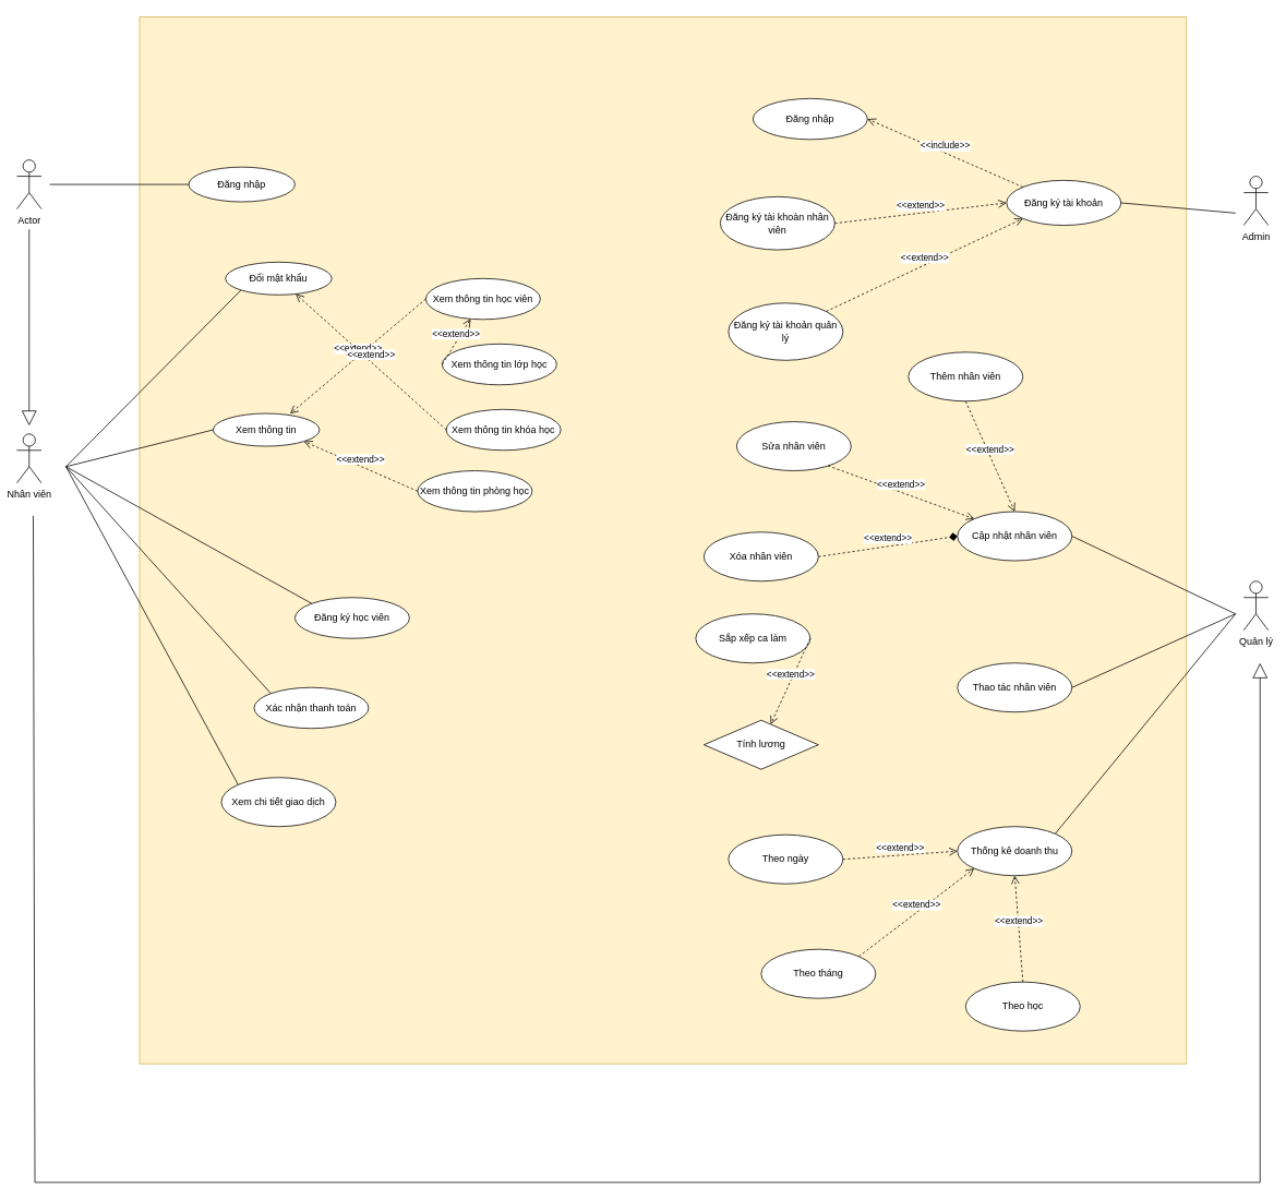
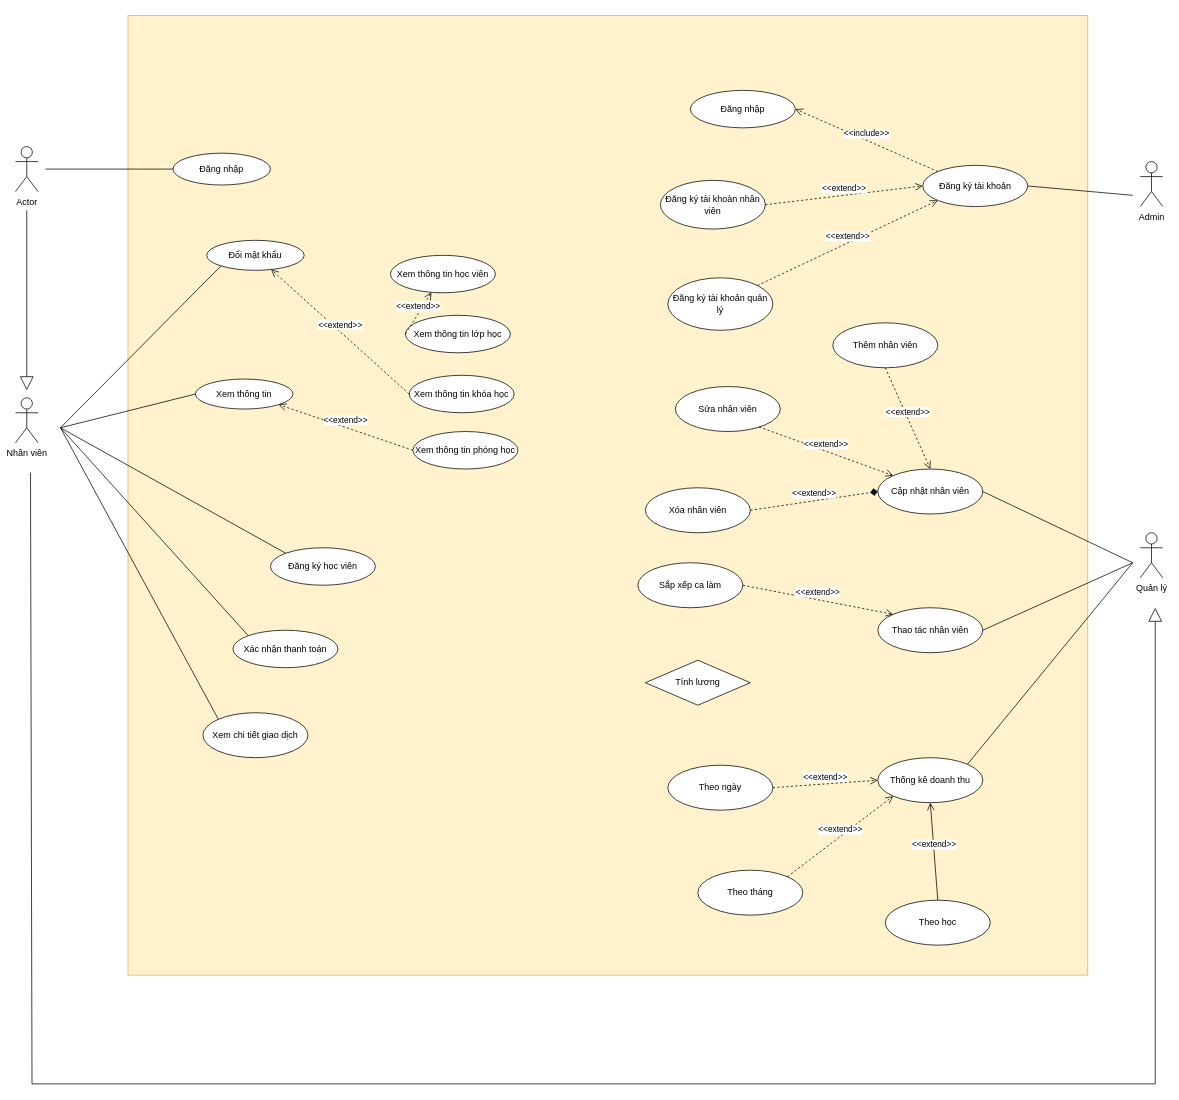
  <mxCell id="0" />
  <mxCell id="1" parent="0" />
  <mxCell id="2" value="" style="whiteSpace=wrap;html=1;aspect=fixed;fillColor=#fff2cc;strokeColor=#d6b656;" parent="1" vertex="1"><mxGeometry x="170" y="20" width="1280" height="1280" as="geometry" /></mxCell>
  <mxCell id="3" value="Actor" style="shape=umlActor;verticalLabelPosition=bottom;verticalAlign=top;html=1;" parent="1" vertex="1"><mxGeometry x="20" y="195" width="30" height="60" as="geometry" /></mxCell>
  <mxCell id="4" value="Đăng nhập" style="ellipse;whiteSpace=wrap;html=1;" parent="1" vertex="1"><mxGeometry x="230" y="203.75" width="130" height="42.5" as="geometry" /></mxCell>
  <mxCell id="5" value="Nhân viên" style="shape=umlActor;verticalLabelPosition=bottom;verticalAlign=top;html=1;outlineConnect=0;" parent="1" vertex="1"><mxGeometry x="20" y="530" width="30" height="60" as="geometry" /></mxCell>
  <mxCell id="6" value="" style="endArrow=block;endSize=16;endFill=0;html=1;rounded=0;" parent="1" edge="1"><mxGeometry width="160" relative="1" as="geometry"><mxPoint x="35" y="280" as="sourcePoint" /><mxPoint x="35" y="520" as="targetPoint" /></mxGeometry></mxCell>
  <mxCell id="7" value="Đổi mật khẩu" style="ellipse;whiteSpace=wrap;html=1;" parent="1" vertex="1"><mxGeometry x="275" y="320" width="130" height="40" as="geometry" /></mxCell>
  <mxCell id="8" value="" style="endArrow=none;html=1;rounded=0;entryX=0;entryY=1;entryDx=0;entryDy=0;" parent="1" target="7" edge="1"><mxGeometry width="50" height="50" relative="1" as="geometry"><mxPoint x="80" y="570" as="sourcePoint" /><mxPoint x="170" y="510" as="targetPoint" /></mxGeometry></mxCell>
  <mxCell id="9" value="Xem thông tin" style="ellipse;whiteSpace=wrap;html=1;" parent="1" vertex="1"><mxGeometry x="260" y="505" width="130" height="40" as="geometry" /></mxCell>
  <mxCell id="10" value="" style="endArrow=none;html=1;rounded=0;entryX=0;entryY=0.5;entryDx=0;entryDy=0;" parent="1" target="9" edge="1"><mxGeometry relative="1" as="geometry"><mxPoint x="80" y="570" as="sourcePoint" /><mxPoint x="320" y="610" as="targetPoint" /></mxGeometry></mxCell>
  <mxCell id="11" value="Xem thông tin học viên" style="ellipse;whiteSpace=wrap;html=1;" parent="1" vertex="1"><mxGeometry x="520" y="340" width="140" height="50" as="geometry" /></mxCell>
  <mxCell id="12" value="Xem thông tin khóa học" style="ellipse;whiteSpace=wrap;html=1;" parent="1" vertex="1"><mxGeometry x="545" y="500" width="140" height="50" as="geometry" /></mxCell>
  <mxCell id="13" value="Xem thông tin lớp học" style="ellipse;whiteSpace=wrap;html=1;" parent="1" vertex="1"><mxGeometry x="540" y="420" width="140" height="50" as="geometry" /></mxCell>
- <mxCell id="14" value="Xem thông tin phòng học" style="ellipse;whiteSpace=wrap;html=1;" parent="1" vertex="1"><mxGeometry x="510" y="575" width="140" height="50" as="geometry" /></mxCell>
- <mxCell id="15" value="&amp;lt;&amp;lt;extend&amp;gt;&amp;gt;" style="html=1;verticalAlign=bottom;endArrow=open;dashed=1;endSize=8;curved=0;rounded=0;entryX=0.723;entryY=0.006;entryDx=0;entryDy=0;exitX=0;exitY=0.5;exitDx=0;exitDy=0;entryPerimeter=0;" parent="1" source="11" target="9" edge="1"><mxGeometry relative="1" as="geometry"><mxPoint x="560" y="490" as="sourcePoint" /><mxPoint x="480" y="490" as="targetPoint" /></mxGeometry></mxCell>
+ <mxCell id="14" value="Xem thông tin phòng học" style="ellipse;whiteSpace=wrap;html=1;" parent="1" vertex="1"><mxGeometry x="550" y="575" width="140" height="50" as="geometry" /></mxCell>
  <mxCell id="16" value="&amp;lt;&amp;lt;extend&amp;gt;&amp;gt;" style="html=1;verticalAlign=bottom;endArrow=open;dashed=1;endSize=8;curved=0;rounded=0;exitX=0;exitY=0.5;exitDx=0;exitDy=0;" parent="1" source="13" target="11" edge="1"><mxGeometry relative="1" as="geometry"><mxPoint x="530" y="375" as="sourcePoint" /><mxPoint x="400" y="500" as="targetPoint" /></mxGeometry></mxCell>
  <mxCell id="17" value="&amp;lt;&amp;lt;extend&amp;gt;&amp;gt;" style="html=1;verticalAlign=bottom;endArrow=open;dashed=1;endSize=8;curved=0;rounded=0;exitX=0;exitY=0.5;exitDx=0;exitDy=0;" parent="1" source="12" target="7" edge="1"><mxGeometry relative="1" as="geometry"><mxPoint x="470" y="520" as="sourcePoint" /><mxPoint x="340" y="655" as="targetPoint" /></mxGeometry></mxCell>
  <mxCell id="18" value="&amp;lt;&amp;lt;extend&amp;gt;&amp;gt;" style="html=1;verticalAlign=bottom;endArrow=open;dashed=1;endSize=8;curved=0;rounded=0;entryX=1;entryY=1;entryDx=0;entryDy=0;exitX=0;exitY=0.5;exitDx=0;exitDy=0;" parent="1" source="14" target="9" edge="1"><mxGeometry relative="1" as="geometry"><mxPoint x="440" y="550" as="sourcePoint" /><mxPoint x="310" y="685" as="targetPoint" /></mxGeometry></mxCell>
  <mxCell id="19" value="Đăng ký học viên" style="ellipse;whiteSpace=wrap;html=1;" parent="1" vertex="1"><mxGeometry x="360" y="730" width="140" height="50" as="geometry" /></mxCell>
  <mxCell id="20" value="" style="endArrow=none;html=1;rounded=0;entryX=0;entryY=0;entryDx=0;entryDy=0;" parent="1" target="19" edge="1"><mxGeometry relative="1" as="geometry"><mxPoint x="80" y="570" as="sourcePoint" /><mxPoint x="340" y="710" as="targetPoint" /></mxGeometry></mxCell>
  <mxCell id="21" value="Xác nhận thanh toán" style="ellipse;whiteSpace=wrap;html=1;" parent="1" vertex="1"><mxGeometry x="310" y="840" width="140" height="50" as="geometry" /></mxCell>
  <mxCell id="22" value="" style="endArrow=none;html=1;rounded=0;entryX=0;entryY=0;entryDx=0;entryDy=0;" parent="1" target="21" edge="1"><mxGeometry width="50" height="50" relative="1" as="geometry"><mxPoint x="80" y="570" as="sourcePoint" /><mxPoint x="250" y="780" as="targetPoint" /></mxGeometry></mxCell>
  <mxCell id="23" value="Quản lý" style="shape=umlActor;verticalLabelPosition=bottom;verticalAlign=top;html=1;outlineConnect=0;" vertex="1" parent="1"><mxGeometry x="1520" y="710" width="30" height="60" as="geometry" /></mxCell>
  <mxCell id="24" value="" style="endArrow=block;endSize=16;endFill=0;html=1;rounded=0;" edge="1" parent="1"><mxGeometry width="160" relative="1" as="geometry"><mxPoint x="40" y="630" as="sourcePoint" /><mxPoint x="1540" y="810" as="targetPoint" /><Array as="points"><mxPoint x="42" y="1445" /><mxPoint x="1540" y="1445" /></Array></mxGeometry></mxCell>
  <mxCell id="25" value="Admin" style="shape=umlActor;verticalLabelPosition=bottom;verticalAlign=top;html=1;outlineConnect=0;" vertex="1" parent="1"><mxGeometry x="1520" y="215" width="30" height="60" as="geometry" /></mxCell>
  <mxCell id="26" value="Đăng ký tài khoản" style="ellipse;whiteSpace=wrap;html=1;" vertex="1" parent="1"><mxGeometry x="1230" y="220" width="140" height="55" as="geometry" /></mxCell>
  <mxCell id="27" value="Đăng ký tài khoàn nhân viên" style="ellipse;whiteSpace=wrap;html=1;" vertex="1" parent="1"><mxGeometry x="880" y="240" width="140" height="65" as="geometry" /></mxCell>
  <mxCell id="28" value="Đăng ký tài khoản quản lý" style="ellipse;whiteSpace=wrap;html=1;" vertex="1" parent="1"><mxGeometry x="890" y="370" width="140" height="70" as="geometry" /></mxCell>
  <mxCell id="29" value="Đăng nhập" style="ellipse;whiteSpace=wrap;html=1;" vertex="1" parent="1"><mxGeometry x="920" y="120" width="140" height="50" as="geometry" /></mxCell>
  <mxCell id="30" value="&amp;lt;&amp;lt;extend&amp;gt;&amp;gt;" style="html=1;verticalAlign=bottom;endArrow=open;dashed=1;endSize=8;curved=0;rounded=0;exitX=1;exitY=0.5;exitDx=0;exitDy=0;entryX=0;entryY=0.5;entryDx=0;entryDy=0;" edge="1" parent="1" source="27" target="26"><mxGeometry relative="1" as="geometry"><mxPoint x="1210" y="420" as="sourcePoint" /><mxPoint x="1130" y="420" as="targetPoint" /></mxGeometry></mxCell>
  <mxCell id="31" value="&amp;lt;&amp;lt;extend&amp;gt;&amp;gt;" style="html=1;verticalAlign=bottom;endArrow=open;dashed=1;endSize=8;curved=0;rounded=0;entryX=0;entryY=1;entryDx=0;entryDy=0;exitX=1;exitY=0;exitDx=0;exitDy=0;" edge="1" parent="1" source="28" target="26"><mxGeometry relative="1" as="geometry"><mxPoint x="1170" y="350" as="sourcePoint" /><mxPoint x="1100" y="455" as="targetPoint" /></mxGeometry></mxCell>
  <mxCell id="32" value="&amp;lt;&amp;lt;include&amp;gt;&amp;gt;" style="html=1;verticalAlign=bottom;endArrow=open;dashed=1;endSize=8;curved=0;rounded=0;entryX=1;entryY=0.5;entryDx=0;entryDy=0;exitX=0;exitY=0;exitDx=0;exitDy=0;" edge="1" parent="1" source="26" target="29"><mxGeometry relative="1" as="geometry"><mxPoint x="1260" y="240" as="sourcePoint" /><mxPoint x="1180" y="240" as="targetPoint" /></mxGeometry></mxCell>
  <mxCell id="33" value="Cập nhật nhân viên" style="ellipse;whiteSpace=wrap;html=1;" vertex="1" parent="1"><mxGeometry x="1170" y="625" width="140" height="60" as="geometry" /></mxCell>
  <mxCell id="34" value="Thêm nhân viên" style="ellipse;whiteSpace=wrap;html=1;" vertex="1" parent="1"><mxGeometry x="1110" y="430" width="140" height="60" as="geometry" /></mxCell>
  <mxCell id="35" value="Sửa nhân viên" style="ellipse;whiteSpace=wrap;html=1;" vertex="1" parent="1"><mxGeometry x="900" y="515" width="140" height="60" as="geometry" /></mxCell>
  <mxCell id="36" value="Xóa nhân viên" style="ellipse;whiteSpace=wrap;html=1;" vertex="1" parent="1"><mxGeometry x="860" y="650" width="140" height="60" as="geometry" /></mxCell>
  <mxCell id="37" value="" style="endArrow=none;html=1;rounded=0;exitX=1;exitY=0.5;exitDx=0;exitDy=0;" edge="1" parent="1" source="33"><mxGeometry width="50" height="50" relative="1" as="geometry"><mxPoint x="1300" y="900" as="sourcePoint" /><mxPoint x="1510" y="750" as="targetPoint" /></mxGeometry></mxCell>
  <mxCell id="38" value="" style="endArrow=none;html=1;rounded=0;exitX=1;exitY=0.5;exitDx=0;exitDy=0;" edge="1" parent="1" source="26"><mxGeometry width="50" height="50" relative="1" as="geometry"><mxPoint x="1300" y="450" as="sourcePoint" /><mxPoint x="1510" y="260" as="targetPoint" /></mxGeometry></mxCell>
  <mxCell id="39" value="" style="endArrow=none;html=1;rounded=0;entryX=0;entryY=0.5;entryDx=0;entryDy=0;" edge="1" parent="1" target="4"><mxGeometry width="50" height="50" relative="1" as="geometry"><mxPoint x="60" y="225" as="sourcePoint" /><mxPoint x="850" y="440" as="targetPoint" /></mxGeometry></mxCell>
  <mxCell id="40" value="&amp;lt;&amp;lt;extend&amp;gt;&amp;gt;" style="html=1;verticalAlign=bottom;endArrow=diamond;dashed=1;endSize=8;curved=0;rounded=0;entryX=0;entryY=0.5;entryDx=0;entryDy=0;exitX=1;exitY=0.5;exitDx=0;exitDy=0;" edge="1" parent="1" source="36" target="33"><mxGeometry relative="1" as="geometry"><mxPoint x="1150" y="780" as="sourcePoint" /><mxPoint x="1070" y="780" as="targetPoint" /></mxGeometry></mxCell>
  <mxCell id="41" value="&amp;lt;&amp;lt;extend&amp;gt;&amp;gt;" style="html=1;verticalAlign=bottom;endArrow=open;dashed=1;endSize=8;curved=0;rounded=0;entryX=0;entryY=0;entryDx=0;entryDy=0;exitX=0.797;exitY=0.898;exitDx=0;exitDy=0;exitPerimeter=0;" edge="1" parent="1" source="35" target="33"><mxGeometry relative="1" as="geometry"><mxPoint x="1030" y="800" as="sourcePoint" /><mxPoint x="1155" y="765" as="targetPoint" /></mxGeometry></mxCell>
  <mxCell id="42" value="&amp;lt;&amp;lt;extend&amp;gt;&amp;gt;" style="html=1;verticalAlign=bottom;endArrow=open;dashed=1;endSize=8;curved=0;rounded=0;entryX=0.5;entryY=0;entryDx=0;entryDy=0;exitX=0.5;exitY=1;exitDx=0;exitDy=0;" edge="1" parent="1" source="34" target="33"><mxGeometry relative="1" as="geometry"><mxPoint x="1040" y="810" as="sourcePoint" /><mxPoint x="1165" y="775" as="targetPoint" /></mxGeometry></mxCell>
  <mxCell id="43" value="Thao tác nhân viên" style="ellipse;whiteSpace=wrap;html=1;" vertex="1" parent="1"><mxGeometry x="1170" y="810" width="140" height="60" as="geometry" /></mxCell>
  <mxCell id="44" value="" style="endArrow=none;html=1;rounded=0;exitX=1;exitY=0.5;exitDx=0;exitDy=0;" edge="1" parent="1" source="43"><mxGeometry width="50" height="50" relative="1" as="geometry"><mxPoint x="1300" y="950" as="sourcePoint" /><mxPoint x="1510" y="750" as="targetPoint" /></mxGeometry></mxCell>
  <mxCell id="45" value="Tính lương" style="rhombus;whiteSpace=wrap;html=1;" vertex="1" parent="1"><mxGeometry x="860" y="880" width="140" height="60" as="geometry" /></mxCell>
  <mxCell id="46" value="Sắp xếp ca làm" style="ellipse;whiteSpace=wrap;html=1;" vertex="1" parent="1"><mxGeometry x="850" y="750" width="140" height="60" as="geometry" /></mxCell>
- <mxCell id="47" value="&amp;lt;&amp;lt;extend&amp;gt;&amp;gt;" style="html=1;verticalAlign=bottom;endArrow=open;dashed=1;endSize=8;curved=0;rounded=0;exitX=1;exitY=0.5;exitDx=0;exitDy=0;" edge="1" parent="1" source="46" target="45"><mxGeometry relative="1" as="geometry"><mxPoint x="1040" y="800" as="sourcePoint" /><mxPoint x="1165" y="790" as="targetPoint" /></mxGeometry></mxCell>
+ <mxCell id="47" value="&amp;lt;&amp;lt;extend&amp;gt;&amp;gt;" style="html=1;verticalAlign=bottom;endArrow=open;dashed=1;endSize=8;curved=0;rounded=0;entryX=0;entryY=0;entryDx=0;entryDy=0;exitX=1;exitY=0.5;exitDx=0;exitDy=0;" edge="1" parent="1" source="46" target="43"><mxGeometry relative="1" as="geometry"><mxPoint x="1040" y="800" as="sourcePoint" /><mxPoint x="1165" y="790" as="targetPoint" /></mxGeometry></mxCell>
  <mxCell id="48" value="Xem chi tiết giao dịch" style="ellipse;whiteSpace=wrap;html=1;" vertex="1" parent="1"><mxGeometry x="270" y="950" width="140" height="60" as="geometry" /></mxCell>
  <mxCell id="49" value="" style="endArrow=none;html=1;rounded=0;entryX=0;entryY=0;entryDx=0;entryDy=0;" edge="1" parent="1" target="48"><mxGeometry width="50" height="50" relative="1" as="geometry"><mxPoint x="80" y="570" as="sourcePoint" /><mxPoint x="275" y="930" as="targetPoint" /></mxGeometry></mxCell>
  <mxCell id="50" value="Thống kê doanh thu" style="ellipse;whiteSpace=wrap;html=1;" vertex="1" parent="1"><mxGeometry x="1170" y="1010" width="140" height="60" as="geometry" /></mxCell>
  <mxCell id="51" value="" style="endArrow=none;html=1;rounded=0;exitX=1;exitY=0;exitDx=0;exitDy=0;" edge="1" parent="1" source="50"><mxGeometry width="50" height="50" relative="1" as="geometry"><mxPoint x="1320" y="885" as="sourcePoint" /><mxPoint x="1510" y="750" as="targetPoint" /></mxGeometry></mxCell>
  <mxCell id="52" value="Theo ngày" style="ellipse;whiteSpace=wrap;html=1;" vertex="1" parent="1"><mxGeometry x="890" y="1020" width="140" height="60" as="geometry" /></mxCell>
  <mxCell id="53" value="Theo tháng" style="ellipse;whiteSpace=wrap;html=1;" vertex="1" parent="1"><mxGeometry x="930" y="1160" width="140" height="60" as="geometry" /></mxCell>
  <mxCell id="54" value="Theo học" style="ellipse;whiteSpace=wrap;html=1;" vertex="1" parent="1"><mxGeometry x="1180" y="1200" width="140" height="60" as="geometry" /></mxCell>
  <mxCell id="55" value="&amp;lt;&amp;lt;extend&amp;gt;&amp;gt;" style="html=1;verticalAlign=bottom;endArrow=open;dashed=1;endSize=8;curved=0;rounded=0;entryX=0;entryY=0.5;entryDx=0;entryDy=0;exitX=1;exitY=0.5;exitDx=0;exitDy=0;" edge="1" parent="1" source="52" target="50"><mxGeometry relative="1" as="geometry"><mxPoint x="1010" y="920" as="sourcePoint" /><mxPoint x="1200" y="871" as="targetPoint" /></mxGeometry></mxCell>
  <mxCell id="56" value="&amp;lt;&amp;lt;extend&amp;gt;&amp;gt;" style="html=1;verticalAlign=bottom;endArrow=open;dashed=1;endSize=8;curved=0;rounded=0;entryX=0;entryY=1;entryDx=0;entryDy=0;exitX=1;exitY=0;exitDx=0;exitDy=0;" edge="1" parent="1" source="53" target="50"><mxGeometry relative="1" as="geometry"><mxPoint x="1040" y="1060" as="sourcePoint" /><mxPoint x="1180" y="1050" as="targetPoint" /></mxGeometry></mxCell>
- <mxCell id="57" value="&amp;lt;&amp;lt;extend&amp;gt;&amp;gt;" style="html=1;verticalAlign=bottom;endArrow=open;dashed=1;endSize=8;curved=0;rounded=0;entryX=0.5;entryY=1;entryDx=0;entryDy=0;exitX=0.5;exitY=0;exitDx=0;exitDy=0;" edge="1" parent="1" source="54" target="50"><mxGeometry relative="1" as="geometry"><mxPoint x="1060" y="1179" as="sourcePoint" /><mxPoint x="1200" y="1071" as="targetPoint" /></mxGeometry></mxCell>
+ <mxCell id="57" value="&amp;lt;&amp;lt;extend&amp;gt;&amp;gt;" style="html=1;verticalAlign=bottom;endArrow=open;dashed=0;endSize=8;curved=0;rounded=0;entryX=0.5;entryY=1;entryDx=0;entryDy=0;exitX=0.5;exitY=0;exitDx=0;exitDy=0;" edge="1" parent="1" source="54" target="50"><mxGeometry relative="1" as="geometry"><mxPoint x="1060" y="1179" as="sourcePoint" /><mxPoint x="1200" y="1071" as="targetPoint" /></mxGeometry></mxCell>
